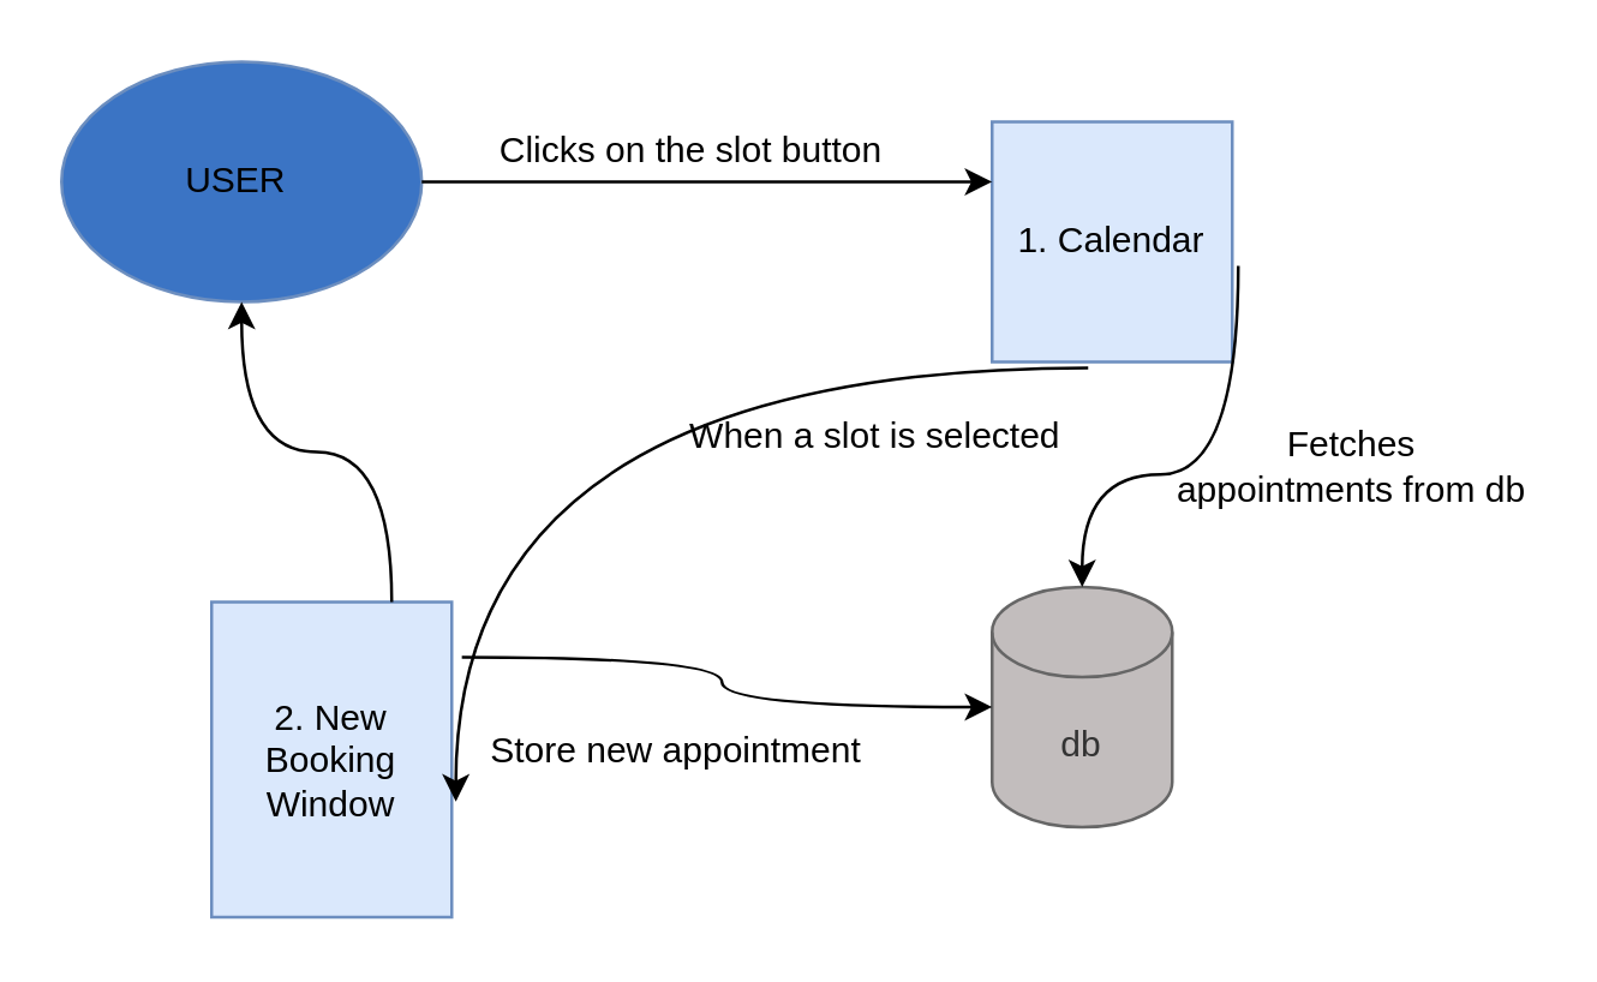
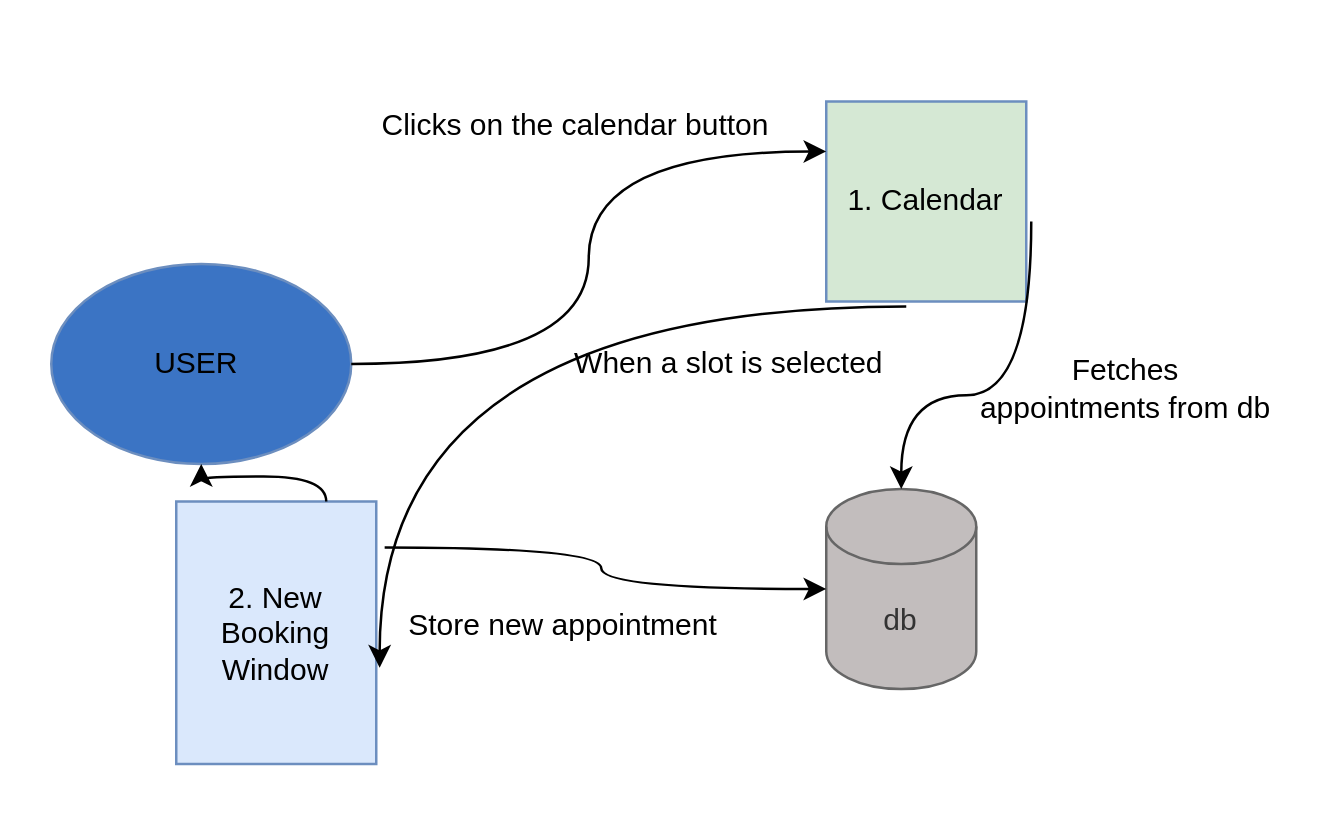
  <mxCell id="0" />
  <mxCell id="1" parent="0" />
- <mxCell id="2" value="USER&amp;nbsp;" style="ellipse;whiteSpace=wrap;html=1;fillColor=light-dark(#3b74c4, #1d293b);strokeColor=#6c8ebf;" vertex="1" parent="1"><mxGeometry x="20" y="20" width="120" height="80" as="geometry" /></mxCell>
- <mxCell id="3" value="1. Calendar" style="whiteSpace=wrap;html=1;aspect=fixed;fillColor=#dae8fc;strokeColor=#6c8ebf;" vertex="1" parent="1"><mxGeometry x="330" y="40" width="80" height="80" as="geometry" /></mxCell>
+ <mxCell id="2" value="USER&amp;nbsp;" style="ellipse;whiteSpace=wrap;html=1;fillColor=light-dark(#3b74c4, #1d293b);strokeColor=#6c8ebf;" vertex="1" parent="1"><mxGeometry x="20" y="105" width="120" height="80" as="geometry" /></mxCell>
+ <mxCell id="3" value="1. Calendar" style="whiteSpace=wrap;html=1;aspect=fixed;fillColor=#d5e8d4;strokeColor=#6c8ebf;" vertex="1" parent="1"><mxGeometry x="330" y="40" width="80" height="80" as="geometry" /></mxCell>
  <mxCell id="4" value="2. New Booking Window" style="whiteSpace=wrap;html=1;aspect=fixed;fillColor=#dae8fc;strokeColor=#6c8ebf;" vertex="1" parent="1"><mxGeometry x="70" y="200" width="80" height="105" as="geometry" /></mxCell>
  <mxCell id="5" value="db" style="shape=cylinder3;whiteSpace=wrap;html=1;boundedLbl=1;backgroundOutline=1;size=15;fillColor=light-dark(#c2bdbd, #1a1a1a);fontColor=#333333;strokeColor=#666666;" vertex="1" parent="1"><mxGeometry x="330" y="195" width="60" height="80" as="geometry" /></mxCell>
  <mxCell id="6" value="" style="curved=1;endArrow=classic;html=1;rounded=0;entryX=1.017;entryY=0.633;entryDx=0;entryDy=0;exitX=0.4;exitY=1.025;exitDx=0;exitDy=0;exitPerimeter=0;edgeStyle=orthogonalEdgeStyle;entryPerimeter=0;" edge="1" parent="1" source="3" target="4"><mxGeometry width="50" height="50" relative="1" as="geometry"><mxPoint x="363.36" y="152.64" as="sourcePoint" /><mxPoint x="170" y="270" as="targetPoint" /></mxGeometry></mxCell>
  <mxCell id="7" value="" style="endArrow=classic;html=1;rounded=0;entryX=0;entryY=0.25;entryDx=0;entryDy=0;exitX=1;exitY=0.5;exitDx=0;exitDy=0;edgeStyle=orthogonalEdgeStyle;curved=1;" edge="1" parent="1" source="2" target="3"><mxGeometry width="50" height="50" relative="1" as="geometry"><mxPoint x="180" y="90" as="sourcePoint" /><mxPoint x="230" y="40" as="targetPoint" /></mxGeometry></mxCell>
  <mxCell id="8" value="" style="curved=1;endArrow=classic;html=1;rounded=0;entryX=0;entryY=0.5;entryDx=0;entryDy=0;entryPerimeter=0;exitX=1.042;exitY=0.175;exitDx=0;exitDy=0;exitPerimeter=0;edgeStyle=orthogonalEdgeStyle;" edge="1" parent="1" source="4" target="5"><mxGeometry width="50" height="50" relative="1" as="geometry"><mxPoint x="210" y="190" as="sourcePoint" /><mxPoint x="260" y="140" as="targetPoint" /></mxGeometry></mxCell>
  <mxCell id="9" value="" style="curved=1;endArrow=classic;html=1;rounded=0;entryX=0.5;entryY=1;entryDx=0;entryDy=0;exitX=0.75;exitY=0;exitDx=0;exitDy=0;edgeStyle=orthogonalEdgeStyle;" edge="1" parent="1" source="4" target="2"><mxGeometry width="50" height="50" relative="1" as="geometry"><mxPoint x="210" y="190" as="sourcePoint" /><mxPoint x="260" y="140" as="targetPoint" /></mxGeometry></mxCell>
- <mxCell id="10" value="Clicks on the slot button" style="text;html=1;align=center;verticalAlign=middle;whiteSpace=wrap;rounded=0;" vertex="1" parent="1"><mxGeometry x="150" y="40" width="160" height="20" as="geometry" /></mxCell>
+ <mxCell id="10" value="Clicks on the calendar button" style="text;html=1;align=center;verticalAlign=middle;whiteSpace=wrap;rounded=0;" vertex="1" parent="1"><mxGeometry x="150" y="40" width="160" height="20" as="geometry" /></mxCell>
  <mxCell id="11" value="When a slot is selected&amp;nbsp;" style="text;html=1;align=center;verticalAlign=middle;whiteSpace=wrap;rounded=0;rotation=0;" vertex="1" parent="1"><mxGeometry x="220" y="130" width="146" height="30" as="geometry" /></mxCell>
  <mxCell id="12" value="Store new appointment" style="text;html=1;align=center;verticalAlign=middle;whiteSpace=wrap;rounded=0;" vertex="1" parent="1"><mxGeometry x="160" y="232.5" width="130" height="35" as="geometry" /></mxCell>
  <mxCell id="13" value="" style="curved=1;endArrow=classic;html=1;rounded=0;entryX=0.5;entryY=0;entryDx=0;entryDy=0;entryPerimeter=0;exitX=1.025;exitY=0.6;exitDx=0;exitDy=0;edgeStyle=orthogonalEdgeStyle;exitPerimeter=0;" edge="1" parent="1" source="3" target="5"><mxGeometry width="50" height="50" relative="1" as="geometry"><mxPoint x="210" y="170" as="sourcePoint" /><mxPoint x="260" y="120" as="targetPoint" /></mxGeometry></mxCell>
  <mxCell id="14" value="Fetches appointments from db" style="text;html=1;align=center;verticalAlign=middle;whiteSpace=wrap;rounded=0;" vertex="1" parent="1"><mxGeometry x="390" y="140" width="120" height="30" as="geometry" /></mxCell>
